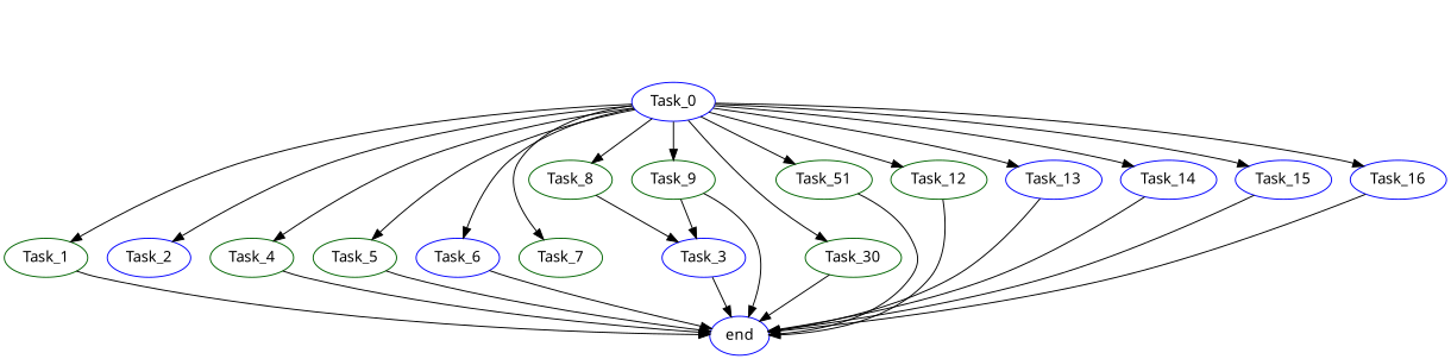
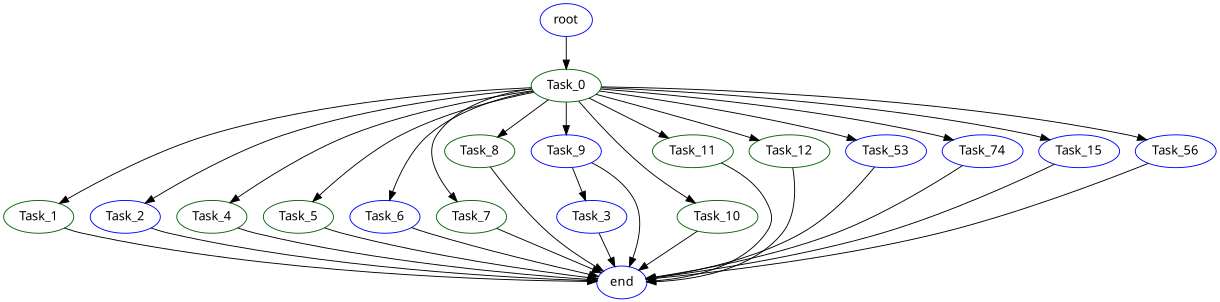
  digraph {
    fontname="Noto Sans"
    node [color=blue fontname="Noto Sans"]
    edge [fontname="Noto Sans"]
-   Task_0
+   Task_0 [color=darkgreen]
+   root
    Task_1 [color=darkgreen]
    Task_2
    Task_4 [color=darkgreen]
    Task_5 [color=darkgreen]
    Task_6
    Task_7 [color=darkgreen]
    Task_8 [color=darkgreen]
-   Task_9 [color=darkgreen]
-   Task_10 [color=darkgreen label=Task_30]
-   Task_11 [color=darkgreen label=Task_51]
+   Task_9
+   Task_10 [color=darkgreen]
+   Task_11 [color=darkgreen]
    Task_12 [color=darkgreen]
-   Task_13
-   Task_14
+   Task_13 [label=Task_53]
+   Task_14 [label=Task_74]
    Task_15
-   Task_16
+   Task_16 [label=Task_56]
    end
    Task_3
    Task_0 -> Task_1
    Task_0 -> Task_2
    Task_0 -> Task_4
    Task_0 -> Task_5
    Task_0 -> Task_6
    Task_0 -> Task_7
    Task_0 -> Task_8
    Task_0 -> Task_9
    Task_0 -> Task_10
    Task_0 -> Task_11
    Task_0 -> Task_12
    Task_0 -> Task_13
    Task_0 -> Task_14
    Task_0 -> Task_15
    Task_0 -> Task_16
+   root -> Task_0
    Task_1 -> end
+   Task_2 -> end
    Task_4 -> end
    Task_5 -> end
    Task_6 -> end
-   Task_8 -> Task_3
+   Task_7 -> end
+   Task_8 -> end
    Task_9 -> end
    Task_9 -> Task_3
    Task_10 -> end
    Task_11 -> end
    Task_12 -> end
    Task_13 -> end
    Task_14 -> end
    Task_15 -> end
    Task_16 -> end
    Task_3 -> end
  }
